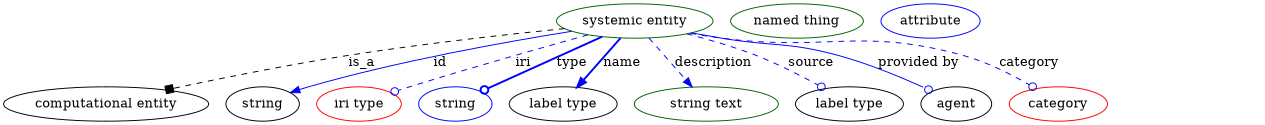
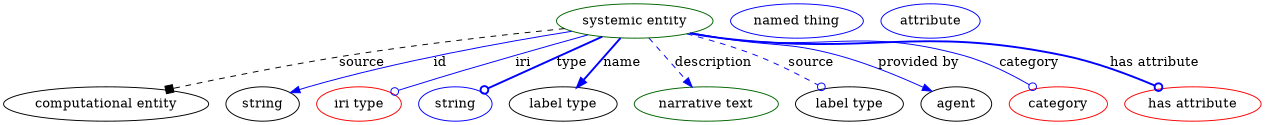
  digraph {
    node [color=black]
    edge [arrowhead=odot style=solid color=blue]
    n1 [color=darkgreen height=0.5 label="systemic entity" width=2.2748]
    "computational entity" [height=0.5 width=2.9789]
    n3 [height=0.5 label=string width=1.0652]
    n4 [color=red height=0.5 label="iri type" width=1.2277]
    n5 [color=blue height=0.5 label=string width=1.0652]
    n6 [height=0.5 label="label type" width=1.5707]
-   n7 [color=darkgreen height=0.5 label="string text" width=2.0943]
+   n7 [color=darkgreen height=0.5 label="narrative text" width=2.0943]
    n8 [height=0.5 label="label type" width=1.5707]
    n9 [height=0.5 label=agent width=1.0291]
    category [color=red height=0.5 width=1.4263]
-   n12 [color=darkgreen height=0.5 label="named thing" width=1.9318]
+   "has attribute" [color=red height=0.5 width=1.9859]
+   n12 [color=blue height=0.5 label="named thing" width=1.9318]
    n13 [color=blue height=0.5 label=attribute width=1.4443]
-   n1 -> "computational entity" [arrowhead=box label=is_a style=dashed color=""]
+   n1 -> "computational entity" [arrowhead=box label=source style=dashed color=""]
    n1 -> n3 [arrowhead=normal label=id]
-   n1 -> n4 [label=iri style=dashed]
+   n1 -> n4 [label=iri]
    n1 -> n5 [label=type style=bold]
    n1 -> n6 [arrowhead=normal label=name style=bold]
    n1 -> n7 [arrowhead=normal label=description style=dashed]
    n1 -> n8 [label=source style=dashed]
-   n1 -> n9 [label="provided by"]
-   n1 -> category [label=category style=dashed]
+   n1 -> n9 [arrowhead=normal label="provided by"]
+   n1 -> category [label=category]
+   n1 -> "has attribute" [label="has attribute" style=bold]
  }
